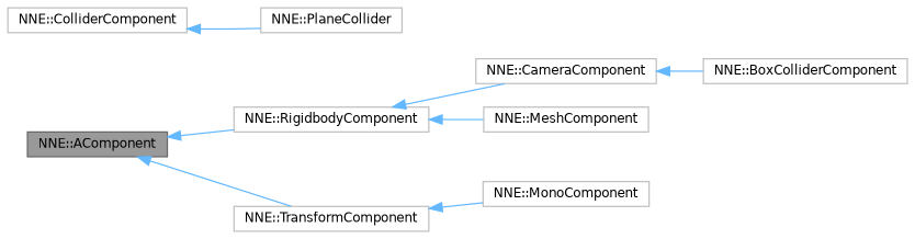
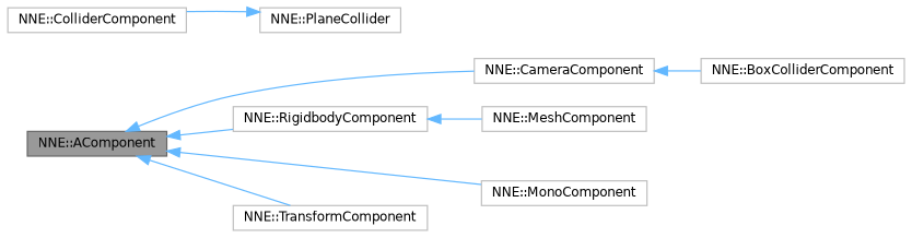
  digraph {
    rankdir=LR
    node [color=grey75 fillcolor=white fontname=Helvetica fontsize=10 shape=box style=filled]
    edge [color=steelblue1 dir=back fontname=Helvetica fontsize=10 labelfontname=Helvetica labelfontsize=10 style=solid]
    n1 [color=gray40 fillcolor=grey60 fontcolor=black height=0.2 label="NNE::AComponent" width=0.4]
    n2 [height=0.2 label="NNE::CameraComponent" width=0.4]
    n3 [height=0.2 label="NNE::MonoComponent" width=0.4]
    n4 [height=0.2 label="NNE::RigidbodyComponent" width=0.4]
    n5 [height=0.2 label="NNE::TransformComponent" width=0.4]
    n6 [height=0.2 label="NNE::BoxColliderComponent" width=0.4]
    n7 [height=0.2 label="NNE::ColliderComponent" width=0.4]
    n8 [height=0.2 label="NNE::PlaneCollider" width=0.4]
    n9 [height=0.2 label="NNE::MeshComponent" width=0.4]
-   n4 -> n2
-   n5 -> n3
+   n1 -> n2
+   n1 -> n3
    n1 -> n4
    n1 -> n5
    n2 -> n6
    n4 -> n9
-   n7 -> n8
+   n8 -> n7
  }
